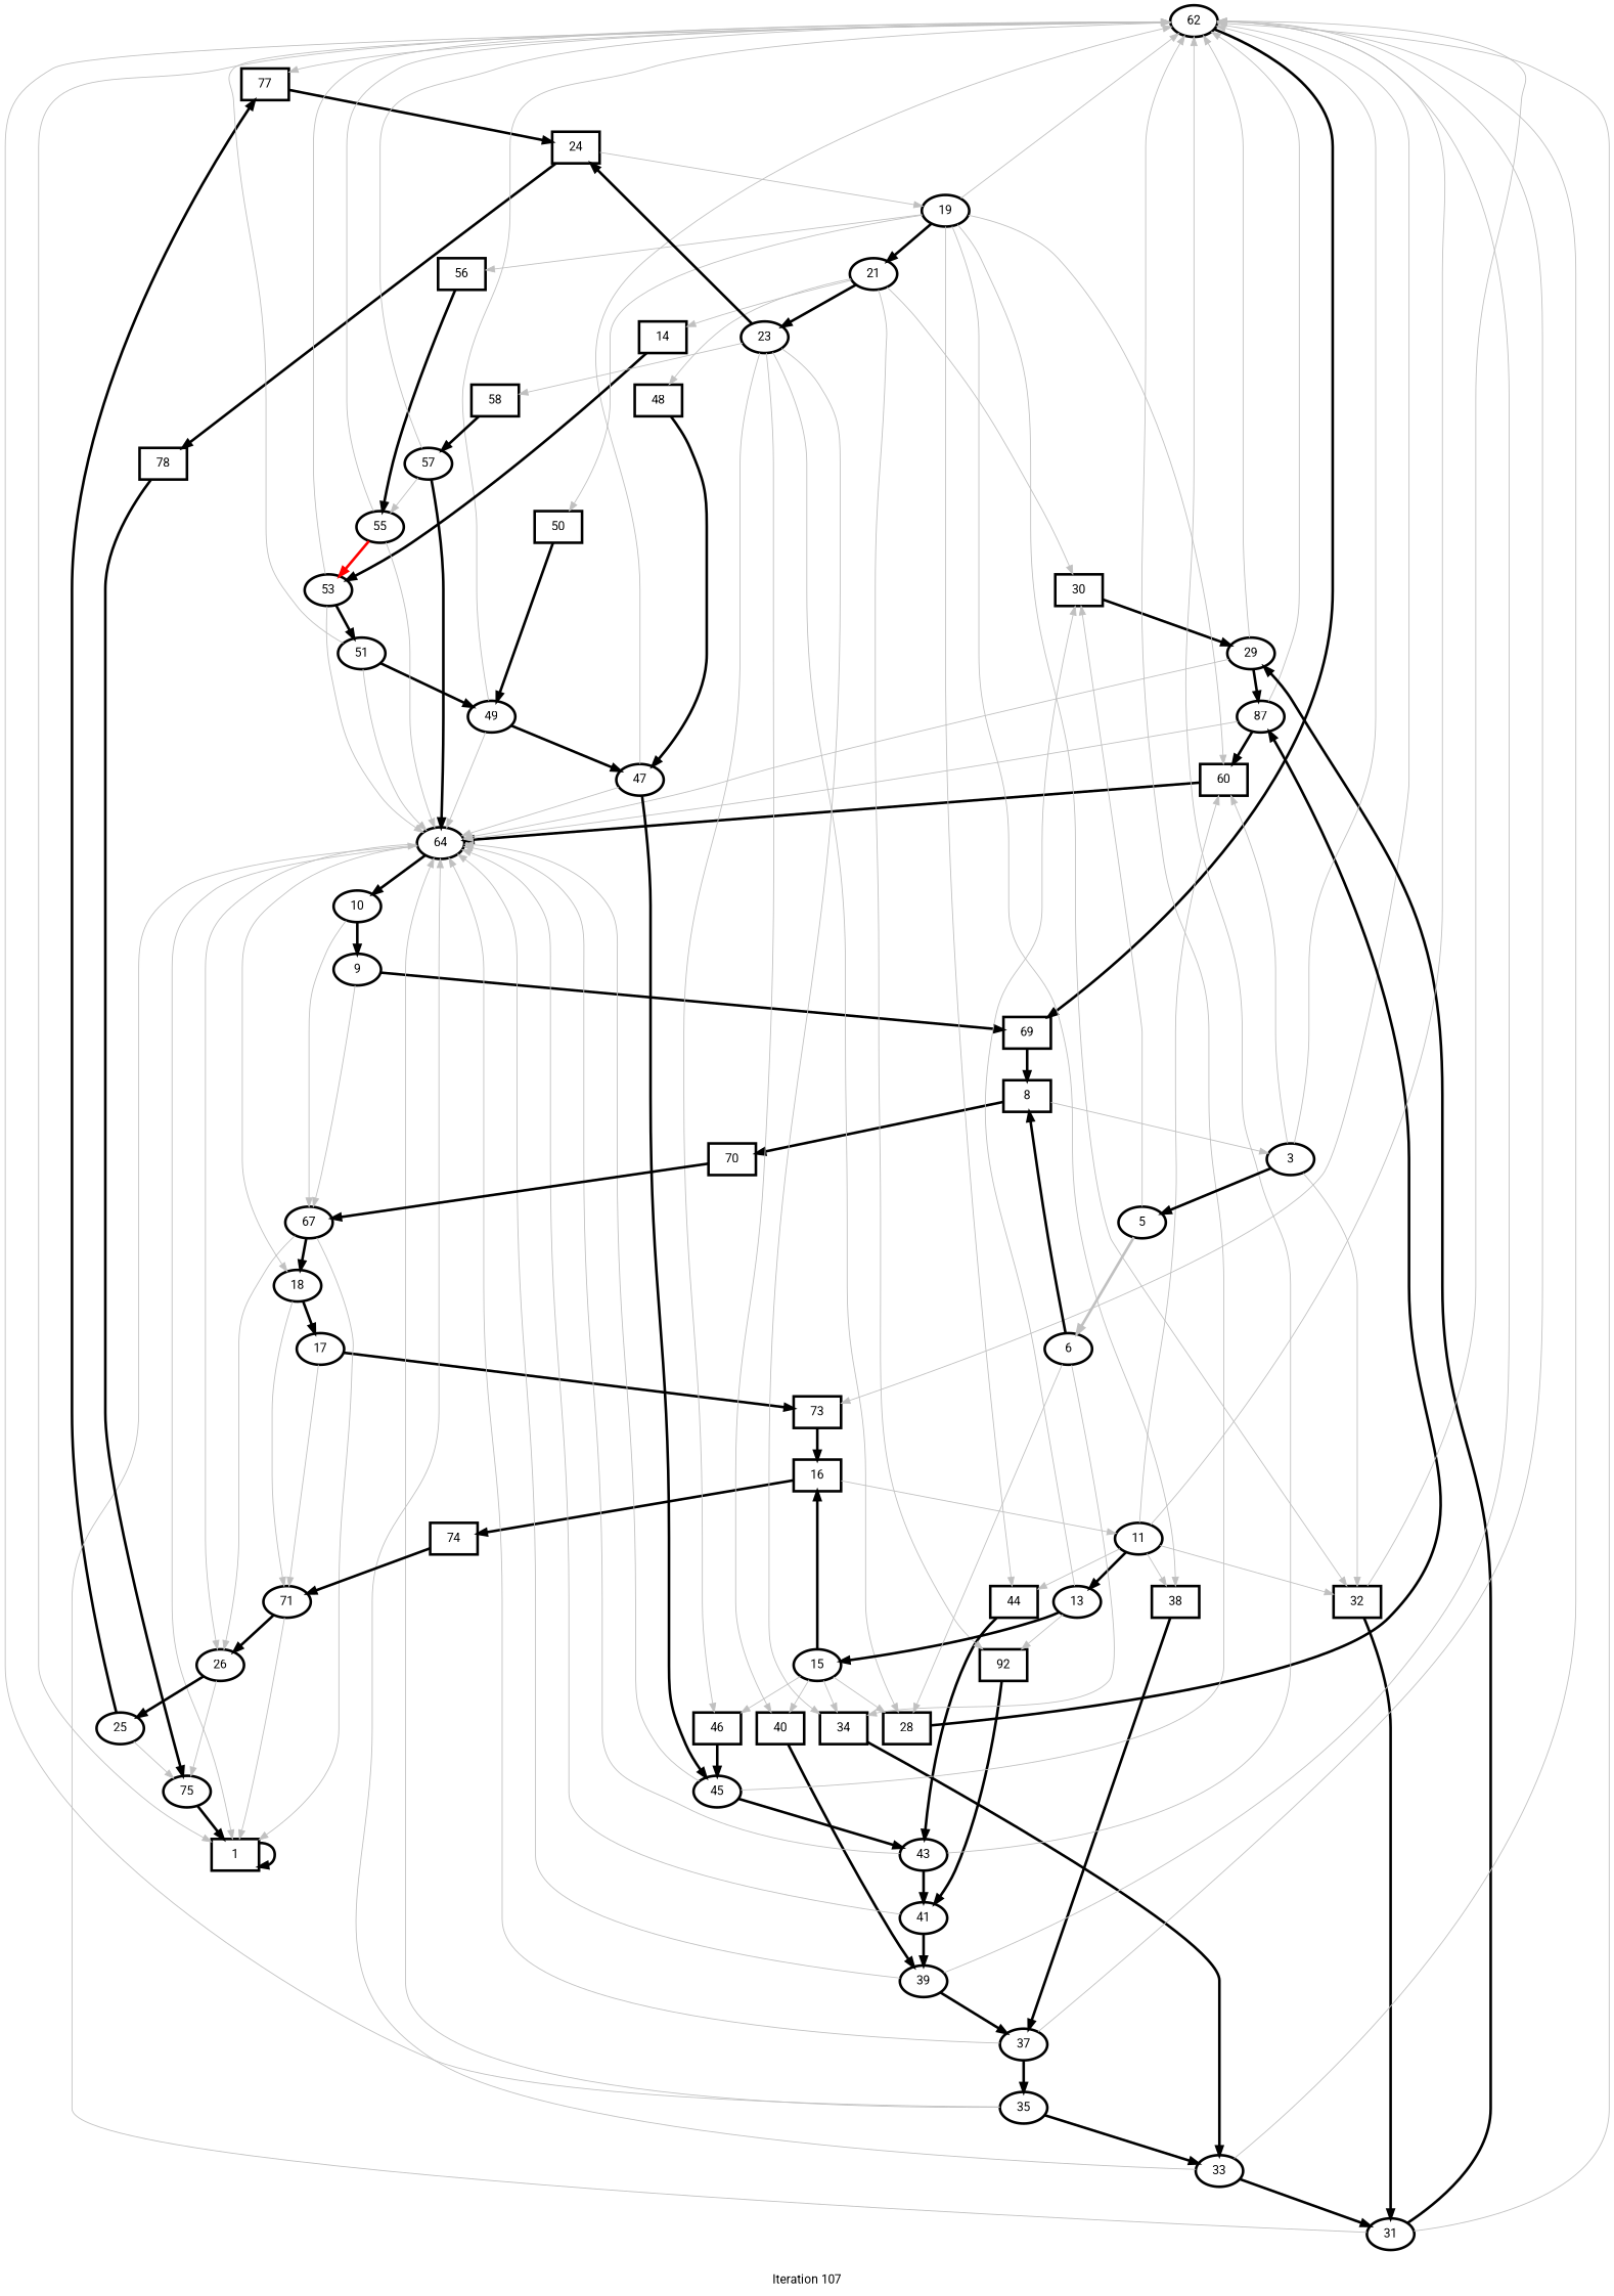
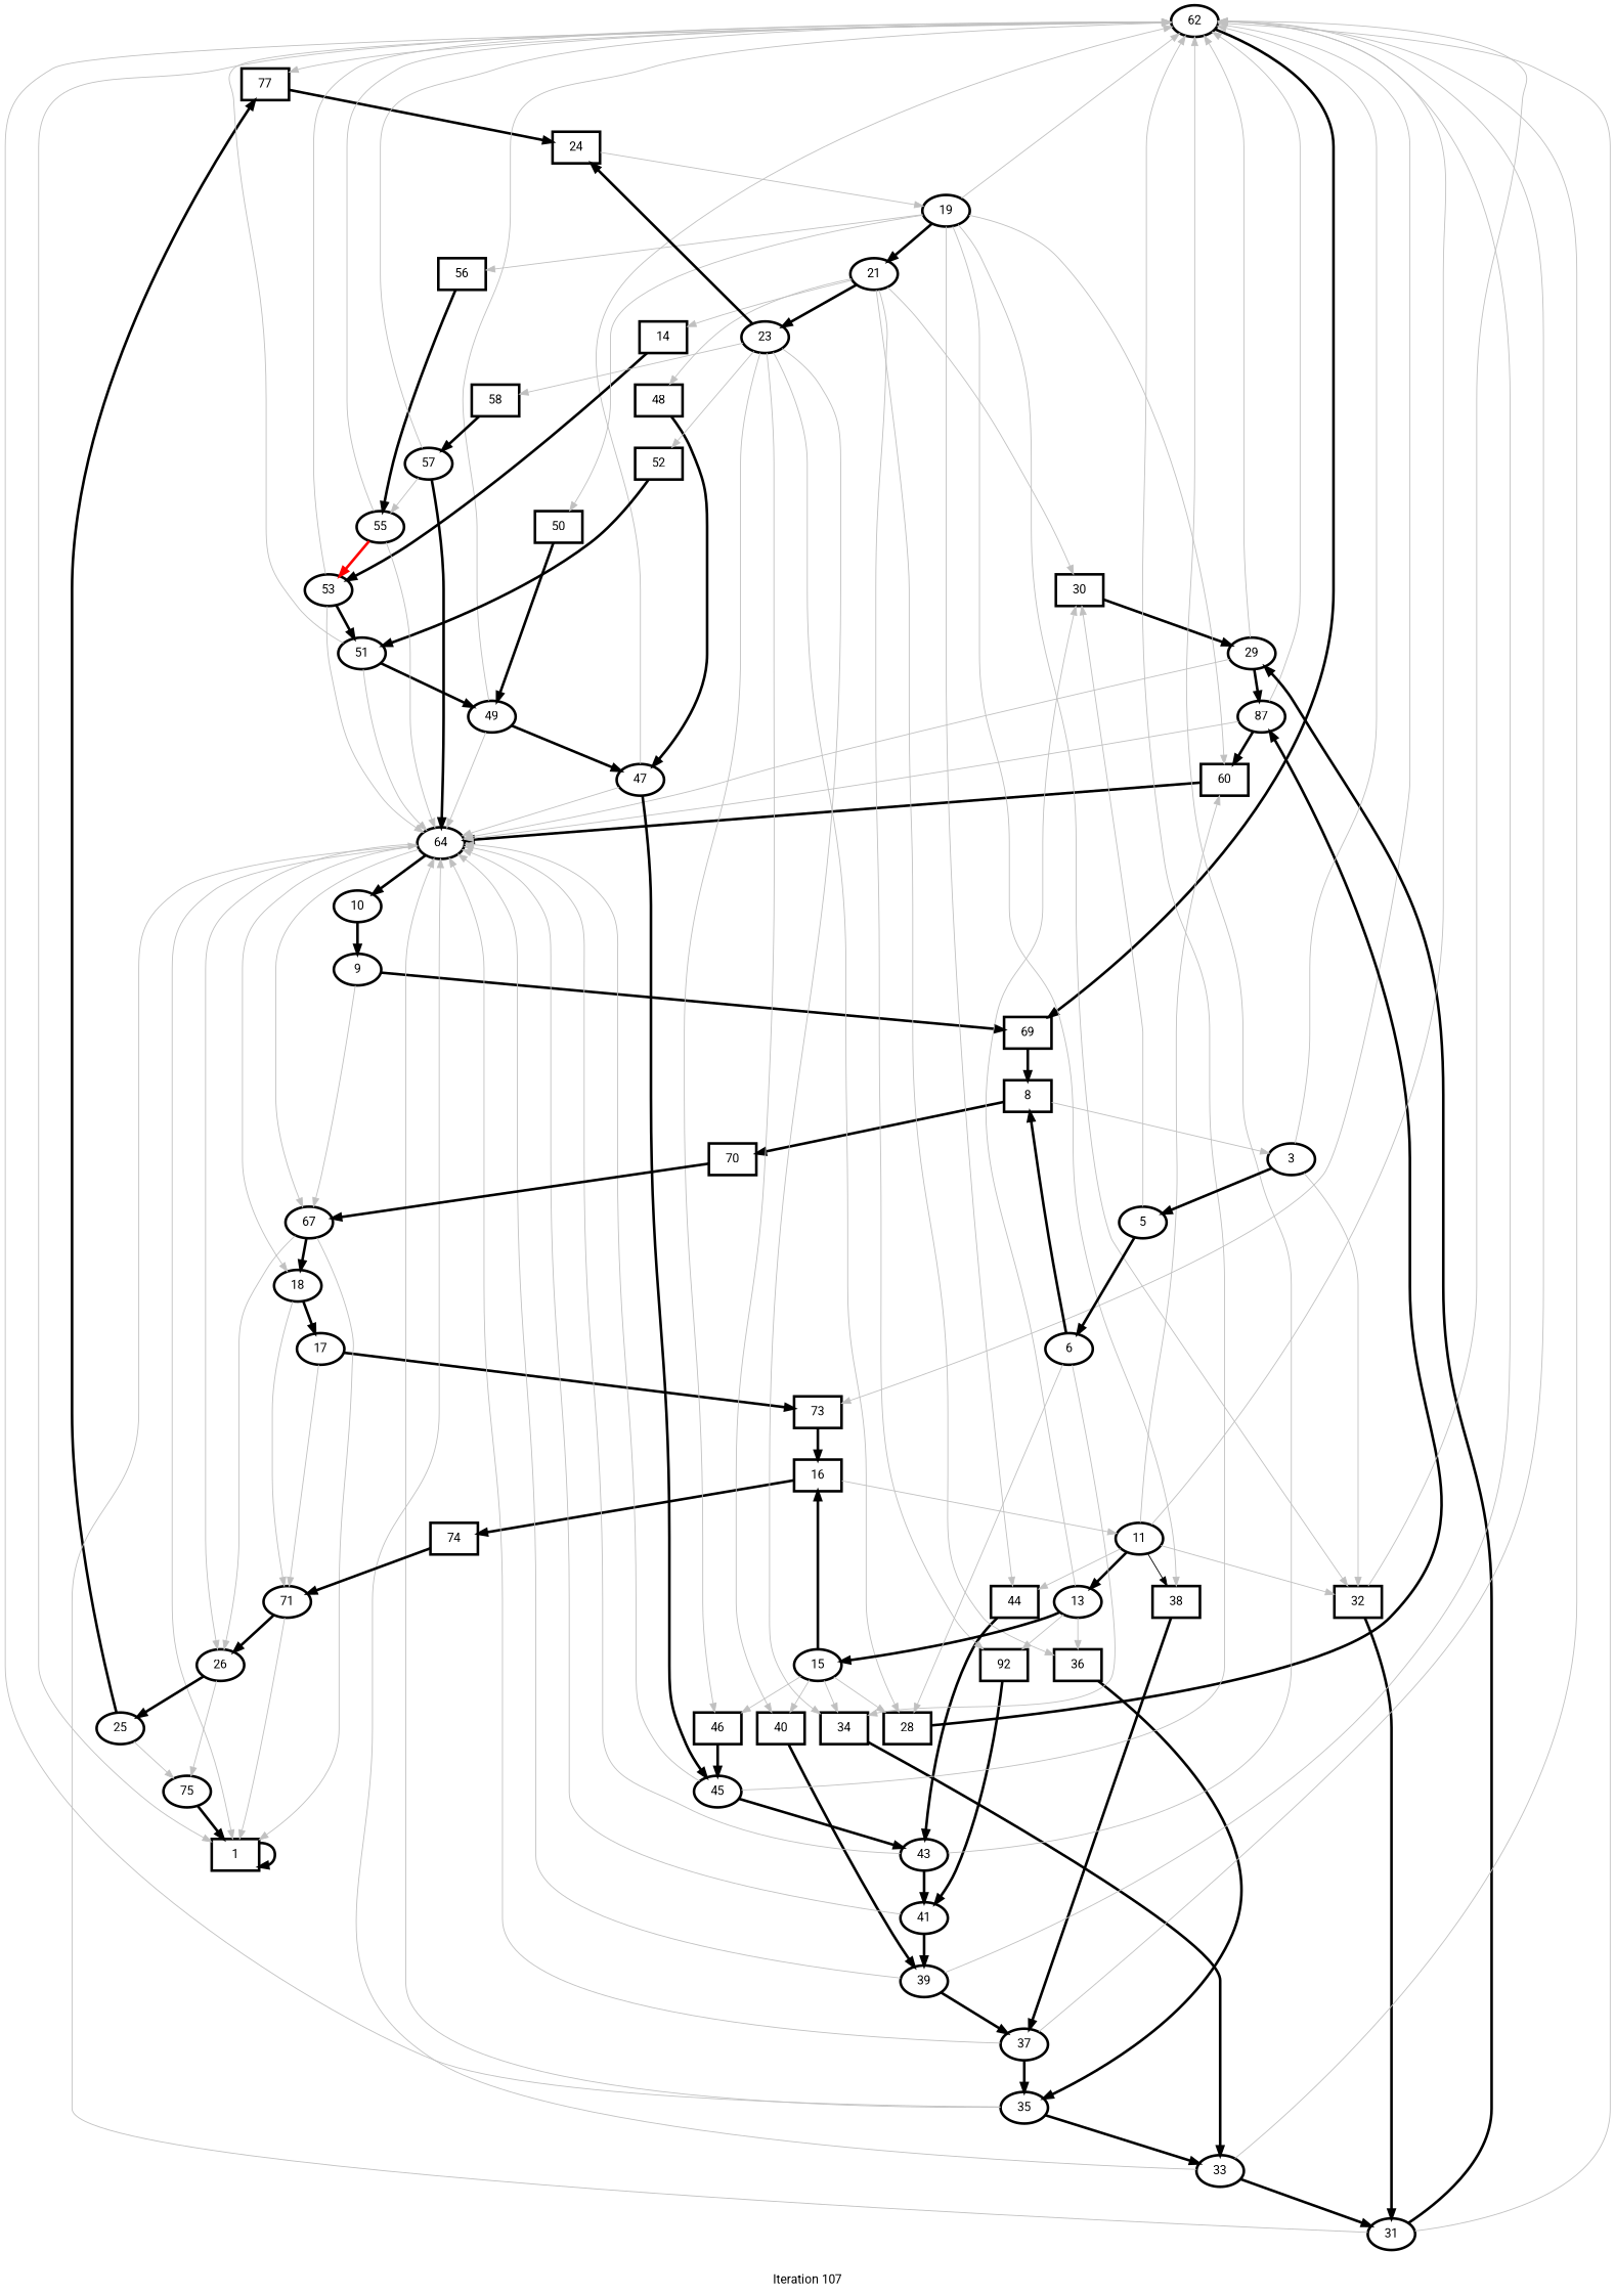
  digraph {
    fontname=Roboto
    label="Iteration 107"
    node [fontname=Roboto penwidth=3]
    edge [color=grey fontname=Roboto penwidth=1]
    n1 [label=62]
    n2 [label=1 shape=rectangle]
    n3 [label=77 shape=rectangle]
    n4 [label=73 shape=rectangle]
    n5 [label=69 shape=rectangle]
    n6 [label=24 shape=rectangle]
    n7 [label=16 shape=rectangle]
    n8 [label=8 shape=rectangle]
    n9 [label=64]
    n10 [label=26]
    n11 [label=18]
    n12 [label=10]
    n13 [label=25]
    n14 [label=75]
    n15 [label=17]
    n16 [label=71]
    n17 [label=9]
    n18 [label=67]
    n19 [label=60 shape=rectangle]
    n20 [label=87]
    n21 [label=28 shape=rectangle]
    n22 [label=29]
    n23 [label=30 shape=rectangle]
    n24 [label=31]
    n25 [label=32 shape=rectangle]
    n26 [label=33]
    n27 [label=34 shape=rectangle]
    n28 [label=35]
+   n29 [label=36 shape=rectangle]
    n30 [label=37]
    n31 [label=38 shape=rectangle]
    n32 [label=39]
    n33 [label=40 shape=rectangle]
    n34 [label=41]
    n35 [label=92 shape=rectangle]
    n36 [label=43]
    n37 [label=44 shape=rectangle]
    n38 [label=45]
    n39 [label=46 shape=rectangle]
    n40 [label=47]
    n41 [label=48 shape=rectangle]
    n42 [label=49]
    n43 [label=50 shape=rectangle]
    n44 [label=51]
+   n45 [label=52 shape=rectangle]
    n46 [label=53]
    n47 [label=14 shape=rectangle]
    n48 [label=55]
    n49 [label=56 shape=rectangle]
    n50 [label=57]
    n51 [label=58 shape=rectangle]
    n52 [label=19]
    n53 [label=21]
    n54 [label=23]
-   n55 [label=78 shape=rectangle]
    n56 [label=11]
    n57 [label=13]
    n58 [label=15]
    n59 [label=74 shape=rectangle]
    n60 [label=3]
    n61 [label=5]
    n62 [label=6]
    n63 [label=70 shape=rectangle]
    n1 -> n2
    n1 -> n3
    n1 -> n4
    n1 -> n5 [color=black penwidth=3]
    n2 -> n2 [color=black penwidth=3]
    n3 -> n6 [color=black penwidth=3]
    n4 -> n7 [color=black penwidth=3]
    n5 -> n8 [color=black penwidth=3]
    n6 -> n52
-   n6 -> n55 [color=black penwidth=3]
    n7 -> n56
    n7 -> n59 [color=black penwidth=3]
    n8 -> n60
    n8 -> n63 [color=black penwidth=3]
    n9 -> n2
    n9 -> n10
    n9 -> n11
    n9 -> n12 [color=black penwidth=3]
    n10 -> n13 [color=black penwidth=3]
    n10 -> n14
    n11 -> n15 [color=black penwidth=3]
    n11 -> n16
    n12 -> n17 [color=black penwidth=3]
-   n12 -> n18
+   n9 -> n18
    n13 -> n3 [color=black penwidth=3]
    n13 -> n14
    n14 -> n2 [color=black penwidth=3]
    n15 -> n4 [color=black penwidth=3]
    n15 -> n16
    n16 -> n2
    n16 -> n10 [color=black penwidth=3]
    n17 -> n5 [color=black penwidth=3]
    n17 -> n18
    n18 -> n2
    n18 -> n10
    n18 -> n11 [color=black penwidth=3]
    n19 -> n9 [color=black penwidth=3]
    n20 -> n1
    n20 -> n9
    n20 -> n19 [color=black penwidth=3]
    n21 -> n20 [color=black penwidth=3]
    n22 -> n1
    n22 -> n9
    n22 -> n20 [color=black penwidth=3]
    n23 -> n22 [color=black penwidth=3]
    n24 -> n1
    n24 -> n9
    n24 -> n22 [color=black penwidth=3]
    n25 -> n1
    n25 -> n24 [color=black penwidth=3]
    n26 -> n1
    n26 -> n9
    n26 -> n24 [color=black penwidth=3]
    n27 -> n26 [color=black penwidth=3]
    n28 -> n1
    n28 -> n9
    n28 -> n26 [color=black penwidth=3]
+   n29 -> n28 [color=black penwidth=3]
    n30 -> n1
    n30 -> n9
    n30 -> n28 [color=black penwidth=3]
    n31 -> n30 [color=black penwidth=3]
    n32 -> n1
    n32 -> n9
    n32 -> n30 [color=black penwidth=3]
    n33 -> n32 [color=black penwidth=3]
    n34 -> n9
    n34 -> n32 [color=black penwidth=3]
    n35 -> n34 [color=black penwidth=3]
    n36 -> n1
    n36 -> n9
    n36 -> n34 [color=black penwidth=3]
    n37 -> n36 [color=black penwidth=3]
    n38 -> n1
    n38 -> n9
    n38 -> n36 [color=black penwidth=3]
    n39 -> n38 [color=black penwidth=3]
    n40 -> n1
    n40 -> n9
    n40 -> n38 [color=black penwidth=3]
    n41 -> n40 [color=black penwidth=3]
    n42 -> n1
    n42 -> n9
    n42 -> n40 [color=black penwidth=3]
    n43 -> n42 [color=black penwidth=3]
    n44 -> n1
    n44 -> n9
    n44 -> n42 [color=black penwidth=3]
+   n45 -> n44 [color=black penwidth=3]
    n46 -> n1
    n46 -> n9
    n46 -> n44 [color=black penwidth=3]
    n47 -> n46 [color=black penwidth=3]
    n48 -> n1
    n48 -> n9
    n48 -> n46 [color=red penwidth=3]
    n49 -> n48 [color=black penwidth=3]
    n50 -> n1
    n50 -> n9 [color=black penwidth=3]
    n50 -> n48
    n51 -> n50 [color=black penwidth=3]
    n52 -> n1
    n52 -> n19
    n52 -> n25
    n52 -> n31
    n52 -> n37
    n52 -> n43
    n52 -> n49
    n52 -> n53 [color=black penwidth=3]
    n53 -> n23
+   n53 -> n29
    n53 -> n35
    n53 -> n41
    n53 -> n47
    n53 -> n54 [color=black penwidth=3]
    n54 -> n6 [color=black penwidth=3]
    n54 -> n21
    n54 -> n27
    n54 -> n33
    n54 -> n39
+   n54 -> n45
    n54 -> n51
-   n55 -> n14 [color=black penwidth=3]
    n56 -> n1
    n56 -> n19
    n56 -> n25
-   n56 -> n31
+   n56 -> n31 [color=black]
    n56 -> n37
    n56 -> n57 [color=black penwidth=3]
    n57 -> n23
+   n57 -> n29
    n57 -> n35
    n57 -> n58 [color=black penwidth=3]
    n58 -> n7 [color=black penwidth=3]
    n58 -> n21
    n58 -> n27
    n58 -> n33
    n58 -> n39
    n59 -> n16 [color=black penwidth=3]
    n60 -> n1
-   n60 -> n19
    n60 -> n25
    n60 -> n61 [color=black penwidth=3]
    n61 -> n23
-   n61 -> n62 [penwidth=3]
+   n61 -> n62 [color=black penwidth=3]
    n62 -> n8 [color=black penwidth=3]
    n62 -> n21
    n62 -> n27
    n63 -> n18 [color=black penwidth=3]
  }
